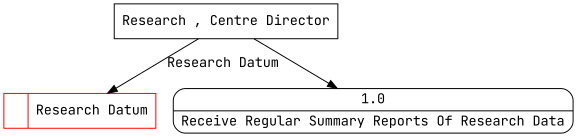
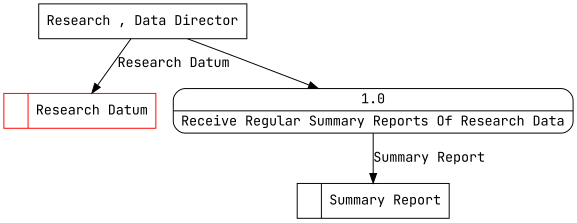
  digraph {
    fontname="JetBrains Mono"
    node [fontname="JetBrains Mono" shape=record]
    edge [fontname="JetBrains Mono"]
+   n1 [label="<f0>  |<f1> Summary Report "]
    n2 [color=red label="<f0>  |<f1> Research Datum "]
-   n3 [label="Research , Centre Director" shape=box]
+   n3 [label="Research , Data Director" shape=box]
    n4 [label="{<f0> 1.0|<f1> Receive Regular Summary Reports Of Research Data }" shape=Mrecord]
    n3 -> n2 [label="Research Datum"]
    n3 -> n4
+   n4 -> n1 [label="Summary Report"]
  }
